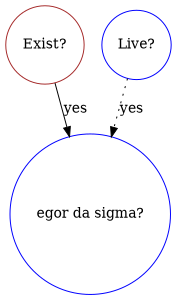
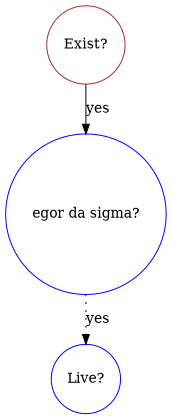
  digraph {
    fontname="DejaVu Serif"
    node [color=blue fontname="DejaVu Serif" shape=circle]
    edge [fontname="DejaVu Serif"]
    "Exist?" [color=brown]
    "egor da sigma?"
    "Live?"
    "Exist?" -> "egor da sigma?" [label=yes style=solid]
-   "Live?" -> "egor da sigma?" [label=yes style=dotted]
+   "egor da sigma?" -> "Live?" [label=yes style=dotted]
  }
